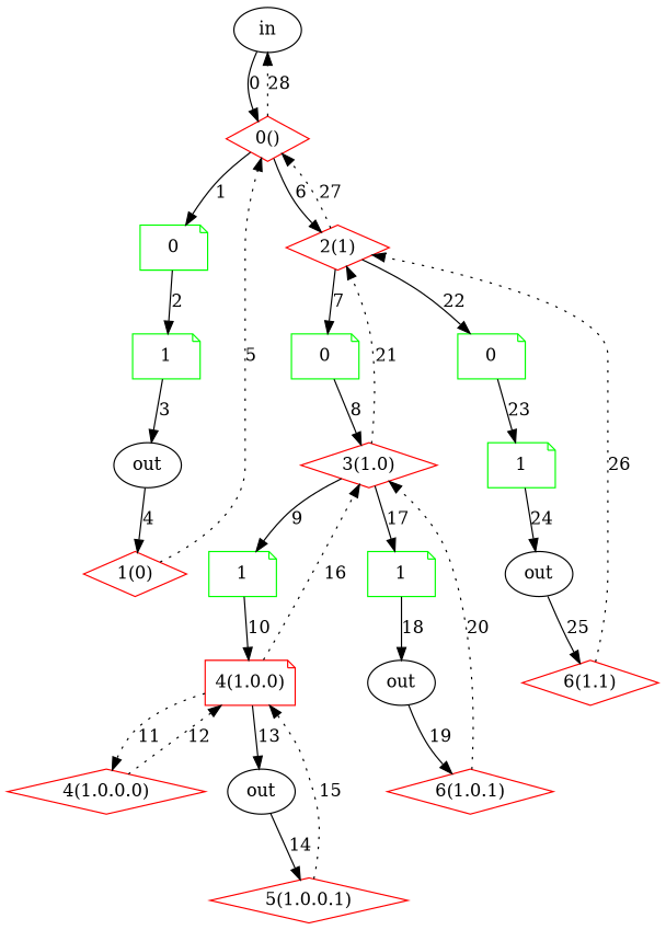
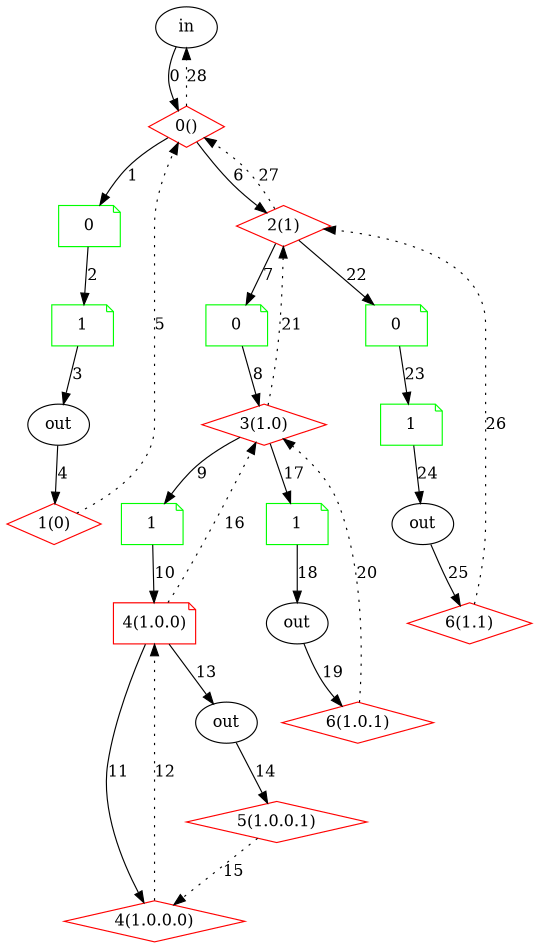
  digraph {
    rankdir=TB
    node [shape=diamond color=red]
    edge [style=solid]
    n1 [label=in shape=ellipse color=""]
    n2 [label="0()"]
    n3 [color=green label=0 shape=note]
    n4 [label="2(1)"]
    n5 [color=green label=1 shape=note]
    n6 [color=green label=0 shape=note]
    n7 [color=green label=0 shape=note]
    n8 [label=out shape=ellipse color=""]
    n9 [label="1(0)"]
    n10 [label="3(1.0)"]
    n11 [color=green label=1 shape=note]
    n12 [color=green label=1 shape=note]
    n13 [color=green label=1 shape=note]
    n14 [label="4(1.0.0)" shape=note]
    n15 [label=out shape=ellipse color=""]
    n16 [label="4(1.0.0.0)"]
    n17 [label=out shape=ellipse color=""]
    n18 [label="5(1.0.0.1)"]
    n19 [label="6(1.0.1)"]
    n20 [label=out shape=ellipse color=""]
    n21 [label="6(1.1)"]
    n1 -> n2 [label=0]
    n2 -> n1 [label=28 style=dotted]
    n2 -> n3 [label=1]
    n2 -> n4 [label=6]
    n3 -> n5 [label=2]
    n4 -> n2 [label=27 style=dotted]
    n4 -> n6 [label=7]
    n4 -> n7 [label=22]
    n5 -> n8 [label=3]
    n6 -> n10 [label=8]
    n7 -> n11 [label=23]
    n8 -> n9 [label=4]
    n9 -> n2 [label=5 style=dotted]
    n10 -> n4 [label=21 style=dotted]
    n10 -> n12 [label=9]
    n10 -> n13 [label=17]
    n11 -> n20 [label=24]
    n12 -> n14 [label=10]
    n13 -> n15 [label=18]
    n14 -> n10 [label=16 style=dotted]
-   n14 -> n16 [label=11 style=dotted]
+   n14 -> n16 [label=11]
    n14 -> n17 [label=13]
    n15 -> n19 [label=19]
    n16 -> n14 [label=12 style=dotted]
    n17 -> n18 [label=14]
-   n18 -> n14 [label=15 style=dotted]
+   n18 -> n16 [label=15 style=dotted]
    n19 -> n10 [label=20 style=dotted]
    n20 -> n21 [label=25]
    n21 -> n4 [label=26 style=dotted]
  }
